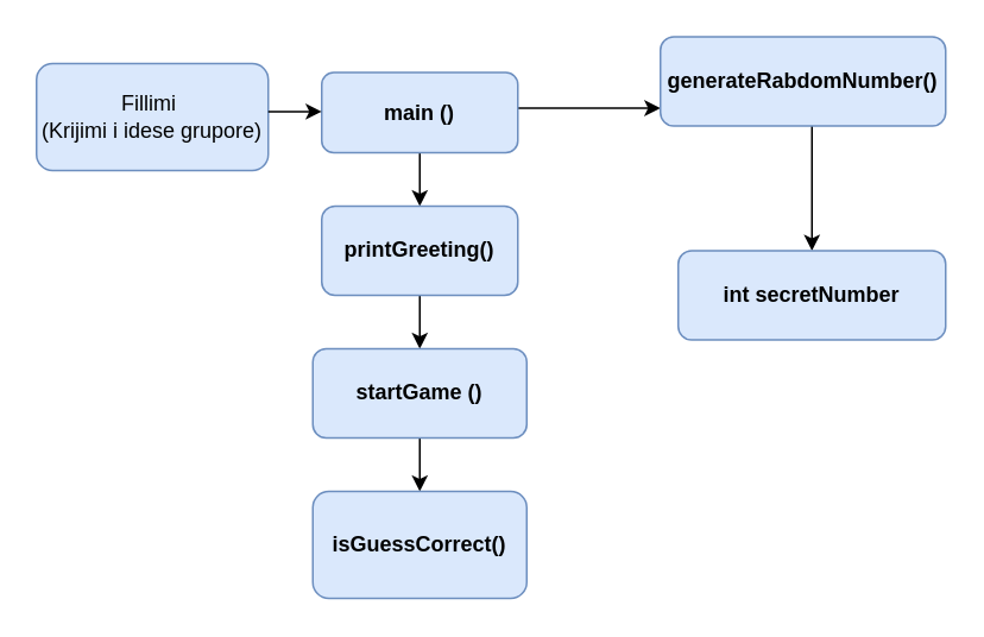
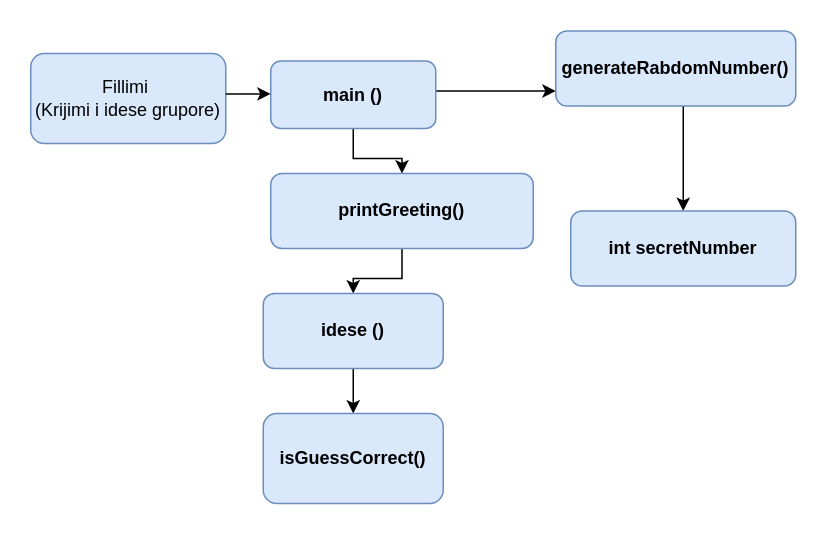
  <mxCell id="0" />
  <mxCell id="1" parent="0" />
  <mxCell id="2" value="Fillimi&amp;nbsp;&lt;div&gt;(Krijimi i idese grupore)&lt;/div&gt;" style="rounded=1;whiteSpace=wrap;html=1;fillColor=#dae8fc;strokeColor=#6c8ebf;" vertex="1" parent="1"><mxGeometry width="130" height="60" as="geometry" x="20" y="35" /></mxCell>
  <mxCell id="3" value="" style="edgeStyle=orthogonalEdgeStyle;rounded=0;orthogonalLoop=1;jettySize=auto;html=1;" edge="1" parent="1" source="5" target="7"><mxGeometry relative="1" as="geometry" /></mxCell>
  <mxCell id="4" value="" style="edgeStyle=orthogonalEdgeStyle;rounded=0;orthogonalLoop=1;jettySize=auto;html=1;" edge="1" parent="1" source="5" target="13"><mxGeometry relative="1" as="geometry"><Array as="points"><mxPoint x="310" y="60" /><mxPoint x="310" y="60" /></Array></mxGeometry></mxCell>
  <mxCell id="5" value="main ()" style="rounded=1;whiteSpace=wrap;html=1;fillColor=#dae8fc;strokeColor=#6c8ebf;fontStyle=1" vertex="1" parent="1"><mxGeometry x="180" y="40" width="110" height="45" as="geometry" /></mxCell>
  <mxCell id="6" value="" style="edgeStyle=orthogonalEdgeStyle;rounded=0;orthogonalLoop=1;jettySize=auto;html=1;" edge="1" parent="1" source="7" target="9"><mxGeometry relative="1" as="geometry" /></mxCell>
- <mxCell id="7" value="printGreeting()" style="rounded=1;whiteSpace=wrap;html=1;fillColor=#dae8fc;strokeColor=#6c8ebf;fontStyle=1" vertex="1" parent="1"><mxGeometry x="180" y="115" width="110" height="50" as="geometry" /></mxCell>
+ <mxCell id="7" value="printGreeting()" style="rounded=1;whiteSpace=wrap;html=1;fillColor=#dae8fc;strokeColor=#6c8ebf;fontStyle=1" vertex="1" parent="1"><mxGeometry x="180" y="115" width="175" height="50" as="geometry" /></mxCell>
  <mxCell id="8" value="" style="edgeStyle=orthogonalEdgeStyle;rounded=0;orthogonalLoop=1;jettySize=auto;html=1;" edge="1" parent="1" source="9" target="10"><mxGeometry relative="1" as="geometry" /></mxCell>
- <mxCell id="9" value="startGame ()" style="whiteSpace=wrap;html=1;rounded=1;fillColor=#dae8fc;strokeColor=#6c8ebf;fontStyle=1" vertex="1" parent="1"><mxGeometry x="175" y="195" width="120" height="50" as="geometry" /></mxCell>
+ <mxCell id="9" value="idese ()" style="whiteSpace=wrap;html=1;rounded=1;fillColor=#dae8fc;strokeColor=#6c8ebf;fontStyle=1" vertex="1" parent="1"><mxGeometry x="175" y="195" width="120" height="50" as="geometry" /></mxCell>
  <mxCell id="10" value="isGuessCorrect()" style="whiteSpace=wrap;html=1;rounded=1;fillColor=#dae8fc;strokeColor=#6c8ebf;fontStyle=1" vertex="1" parent="1"><mxGeometry x="175" y="275" width="120" height="60" as="geometry" /></mxCell>
  <mxCell id="11" value="" style="endArrow=classic;html=1;rounded=0;" edge="1" parent="1"><mxGeometry width="50" height="50" relative="1" as="geometry"><mxPoint x="150" y="61.94" as="sourcePoint" /><mxPoint x="180" y="61.94" as="targetPoint" /></mxGeometry></mxCell>
  <mxCell id="12" value="" style="edgeStyle=orthogonalEdgeStyle;rounded=0;orthogonalLoop=1;jettySize=auto;html=1;" edge="1" parent="1" source="13" target="14"><mxGeometry relative="1" as="geometry"><Array as="points"><mxPoint x="455" y="95" /><mxPoint x="455" y="95" /></Array></mxGeometry></mxCell>
  <mxCell id="13" value="generateRabdomNumber()" style="whiteSpace=wrap;html=1;rounded=1;fillColor=#dae8fc;strokeColor=#6c8ebf;fontStyle=1" vertex="1" parent="1"><mxGeometry x="370" y="20" width="160" height="50" as="geometry" /></mxCell>
  <mxCell id="14" value="int secretNumber" style="whiteSpace=wrap;html=1;rounded=1;fillColor=#dae8fc;strokeColor=#6c8ebf;fontStyle=1" vertex="1" parent="1"><mxGeometry x="380" y="140" width="150" height="50" as="geometry" /></mxCell>
